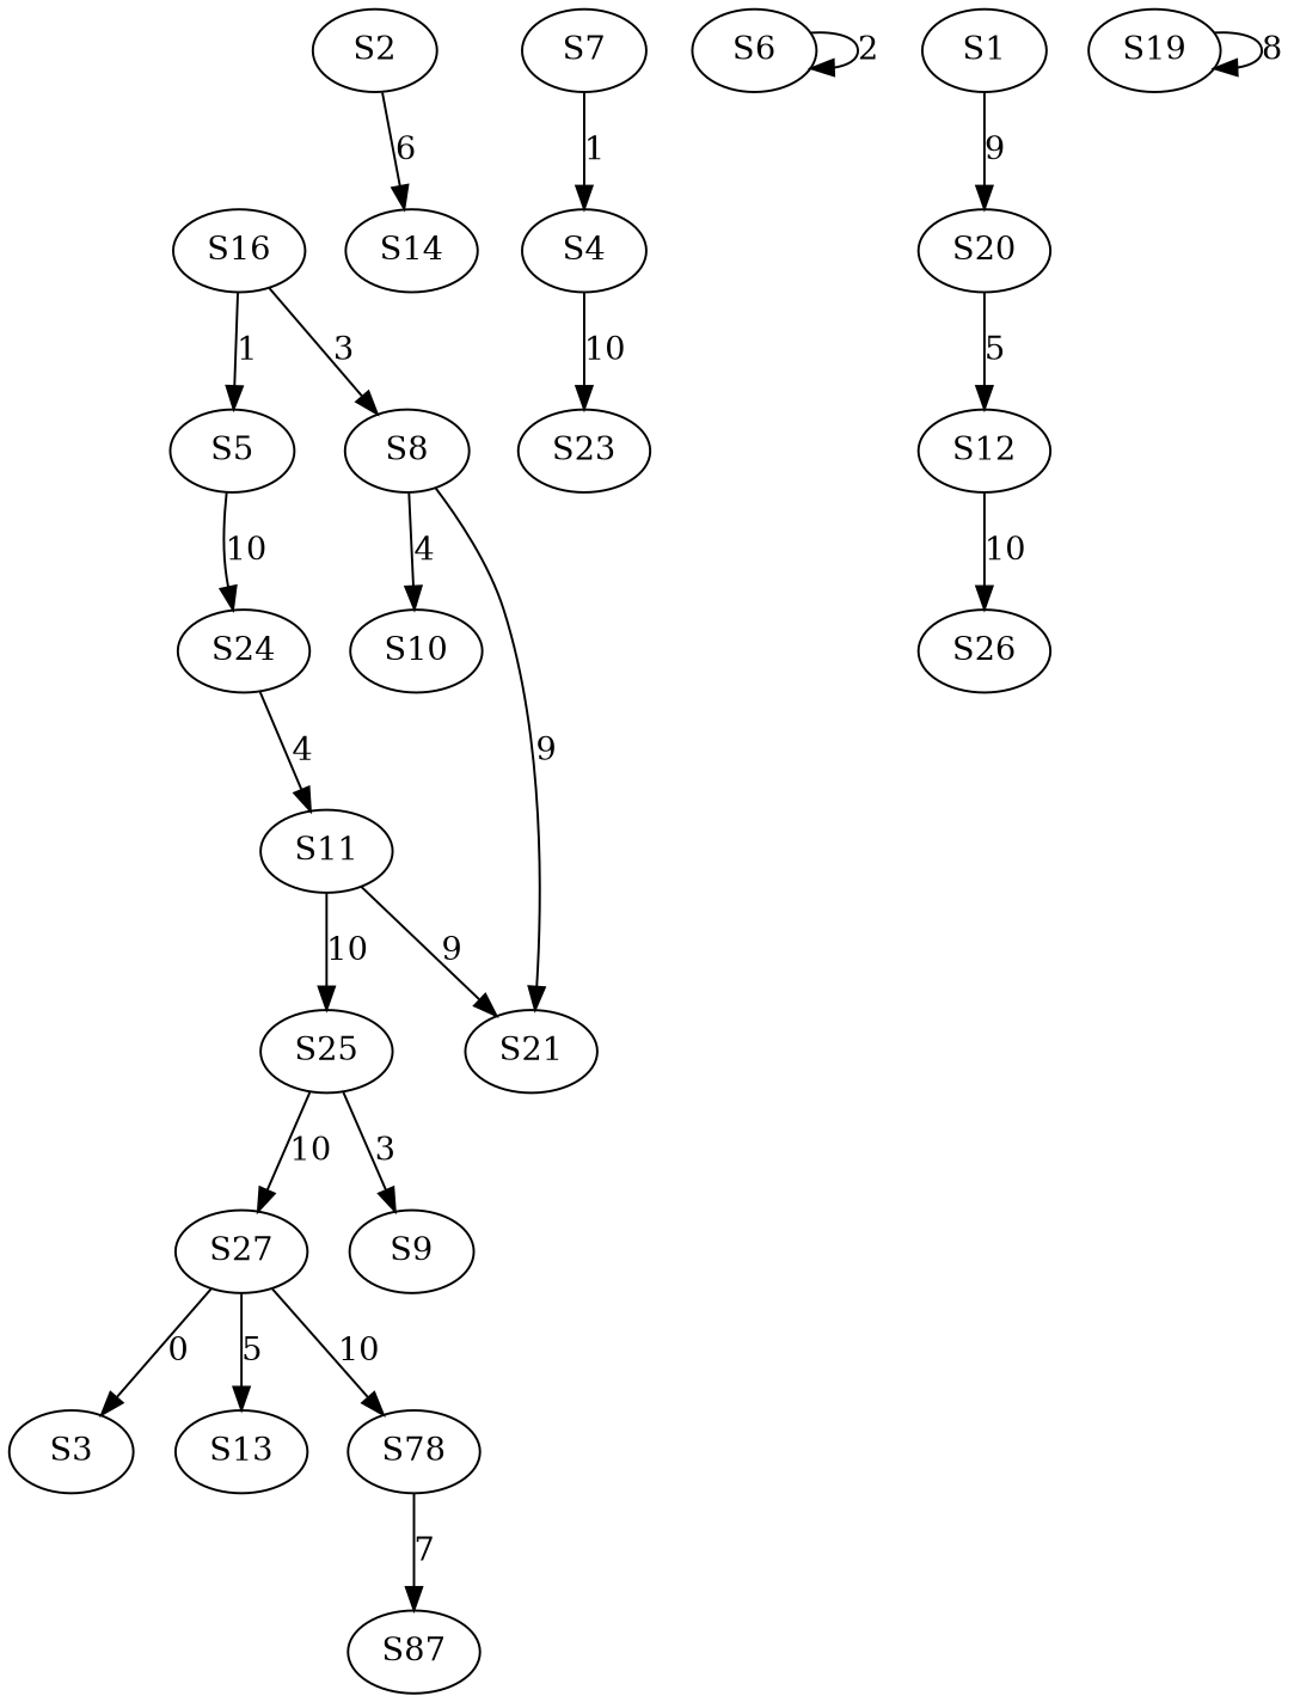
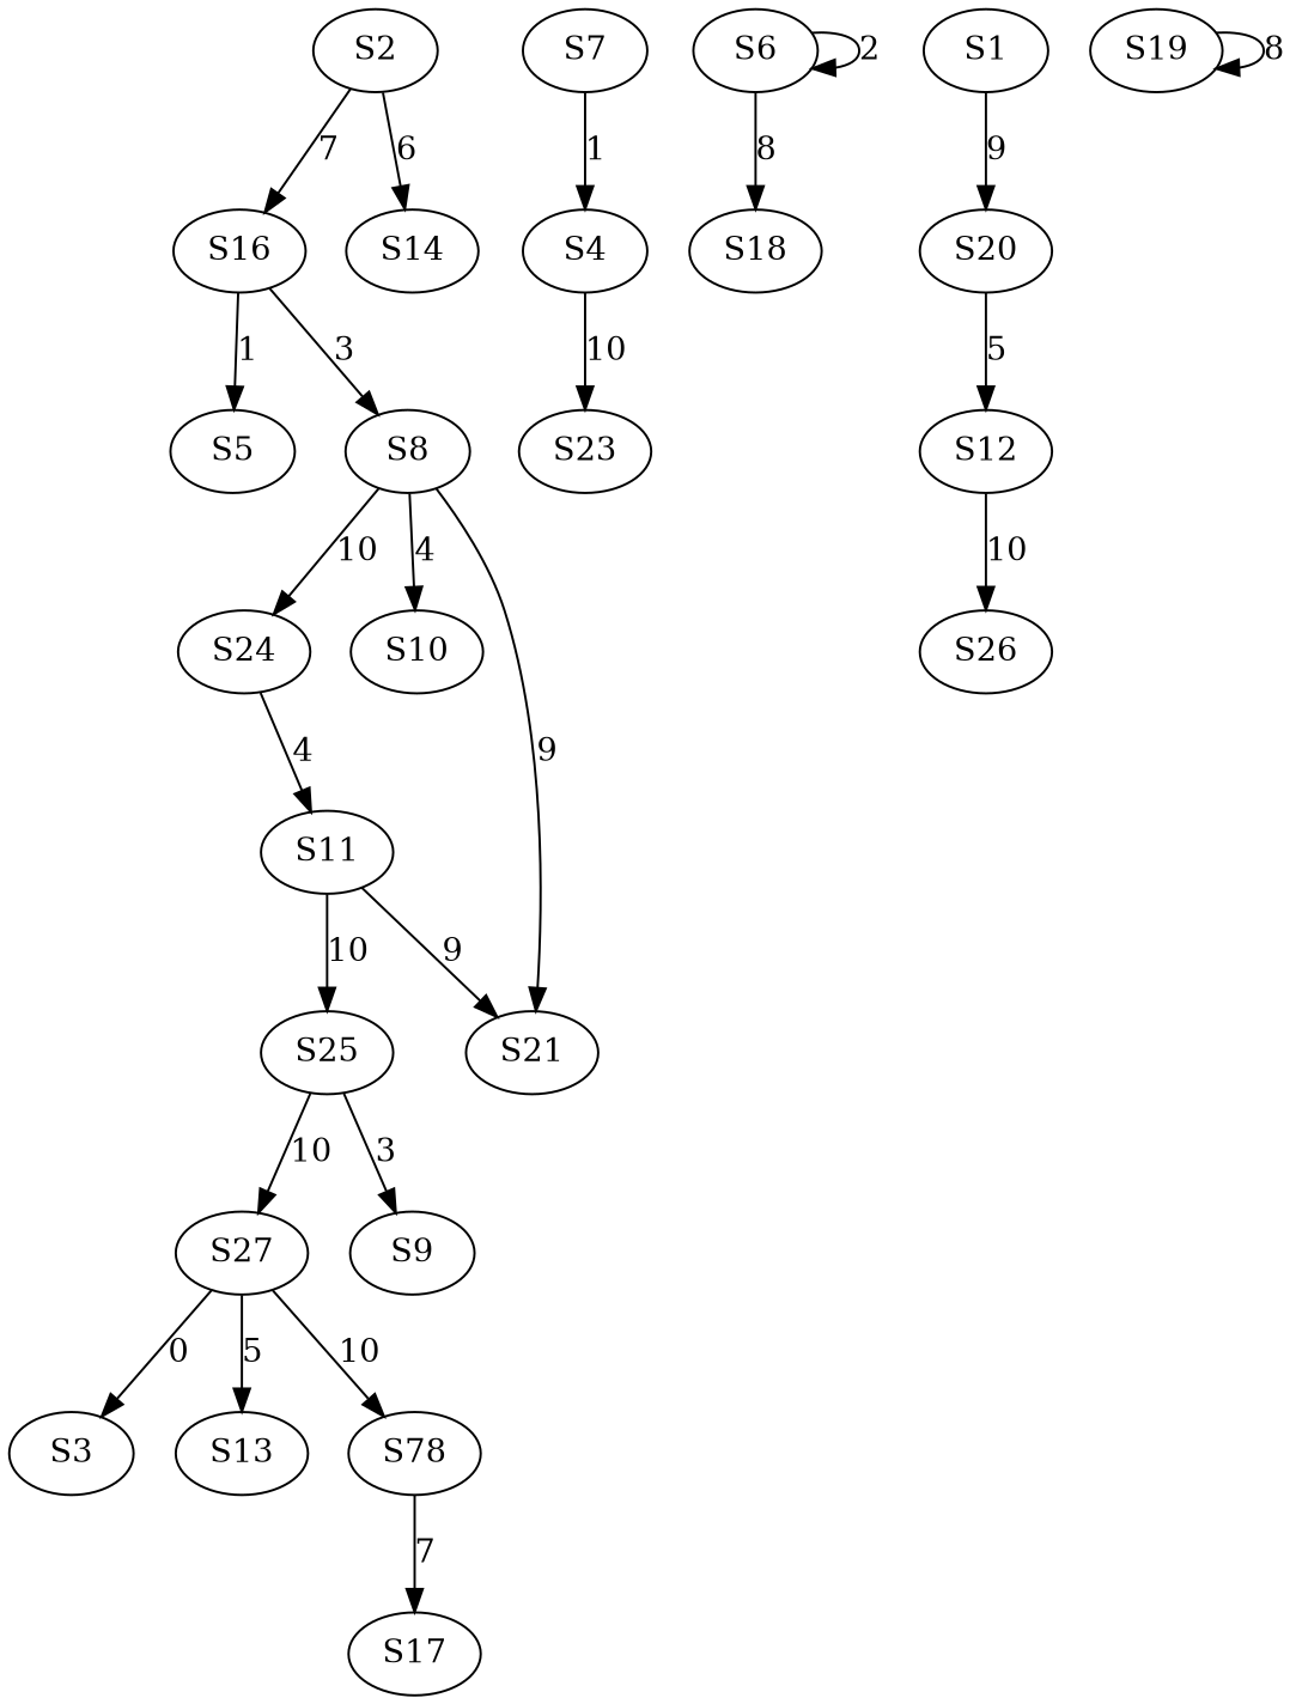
  strict digraph {
    fontname="DejaVu Serif"
    node [fontname="DejaVu Serif"]
    edge [fontname="DejaVu Serif"]
    S2
    S16
    S14
    S5
    S8
    S27
    S3
    S13
    n9 [label=S78]
-   S17 [label=S87]
+   S17
    S7
    S4
    S23
    S10
    S24
    S21
    S6
+   S18
    S11
    S25
    S9
    S20
    S12
    S26
    S19
    S1
+   S2 -> S16 [label=7]
    S2 -> S14 [label=6]
    S16 -> S5 [label=1]
    S16 -> S8 [label=3]
    S8 -> S10 [label=4]
-   S5 -> S24 [label=10]
+   S8 -> S24 [label=10]
    S8 -> S21 [label=9]
    S27 -> S3 [label=0]
    S27 -> S13 [label=5]
    S27 -> n9 [label=10]
    n9 -> S17 [label=7]
    S7 -> S4 [label=1]
    S4 -> S23 [label=10]
    S24 -> S11 [label=4]
    S6 -> S6 [label=2]
+   S6 -> S18 [label=8]
    S11 -> S21 [label=9]
    S11 -> S25 [label=10]
    S25 -> S27 [label=10]
    S25 -> S9 [label=3]
    S20 -> S12 [label=5]
    S12 -> S26 [label=10]
    S19 -> S19 [label=8]
    S1 -> S20 [label=9]
  }
